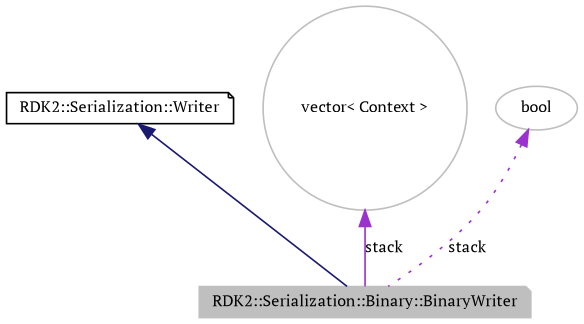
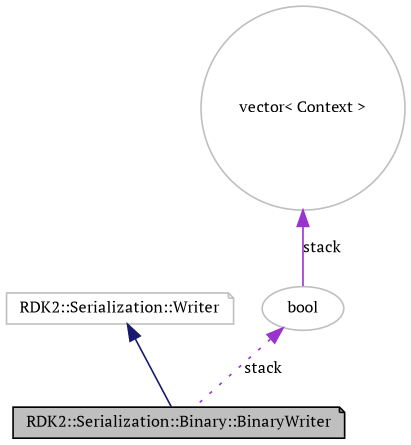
  digraph {
    fontname="PT Serif"
    node [color=black fillcolor=white fontname="PT Serif" fontsize=10 shape=note style=filled]
    edge [color=darkorchid3 dir=back fontname="PT Serif" fontsize=10 labelfontname="FreeSans.ttf" labelfontsize=10 style=solid]
-   n1 [color=grey75 fillcolor=grey75 fontcolor=black height=0.2 label="RDK2::Serialization::Binary::BinaryWriter" width=0.4]
-   n2 [height=0.2 label="RDK2::Serialization::Writer" width=0.4]
+   n1 [fillcolor=grey75 fontcolor=black height=0.2 label="RDK2::Serialization::Binary::BinaryWriter" width=0.4]
+   n2 [color=grey75 height=0.2 label="RDK2::Serialization::Writer" width=0.4]
    n3 [color=grey75 height=0.2 label="vector\< Context \>" shape=circle width=0.4]
    n4 [color=grey75 height=0.2 label=bool shape=ellipse width=0.4]
    n2 -> n1 [color=midnightblue]
-   n3 -> n1 [label=stack]
+   n3 -> n4 [label=stack]
    n4 -> n1 [label=stack style=dotted]
  }
